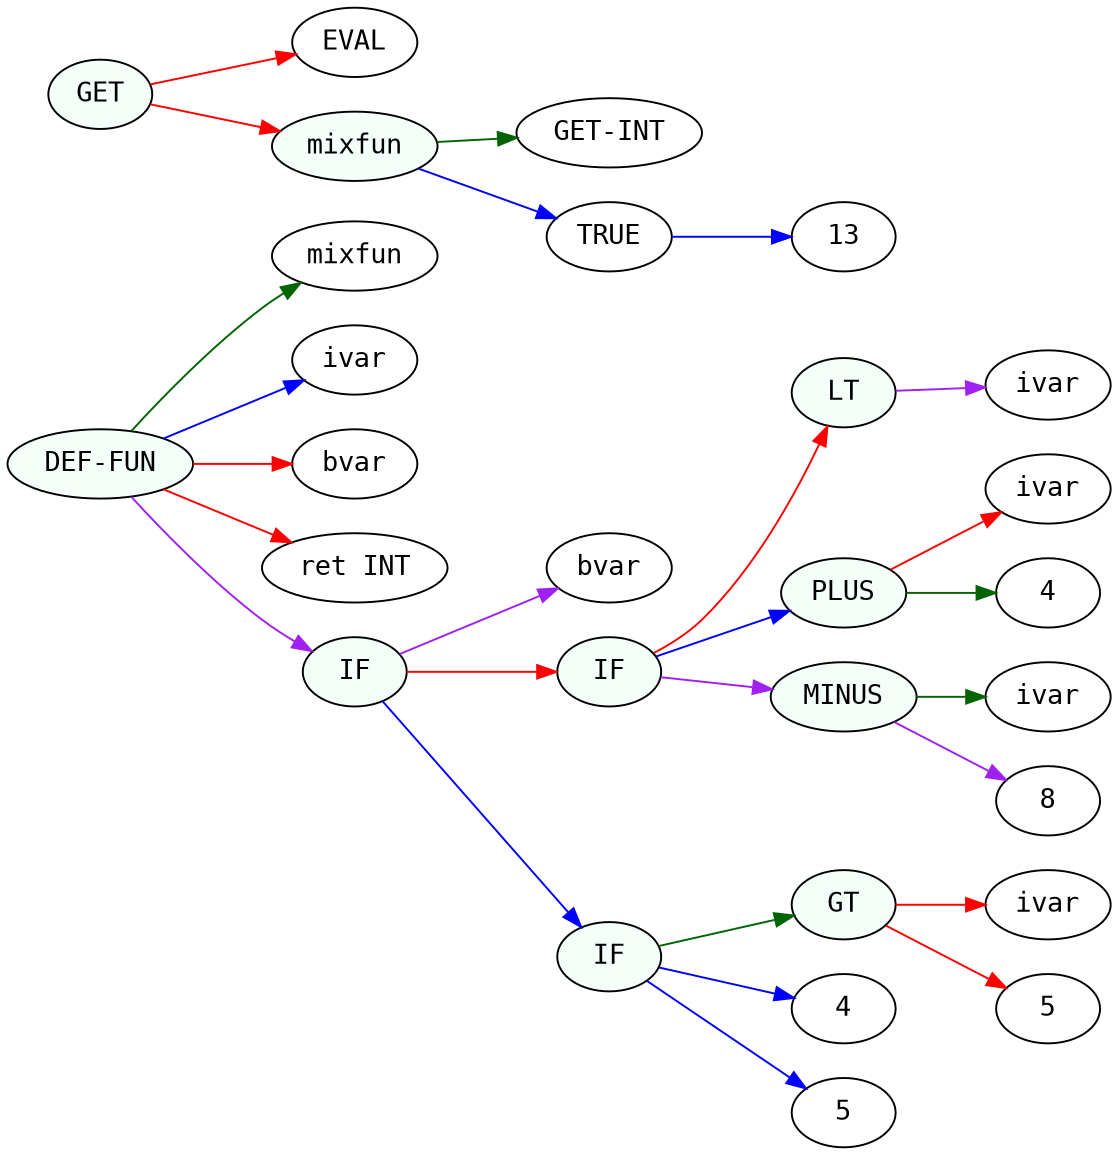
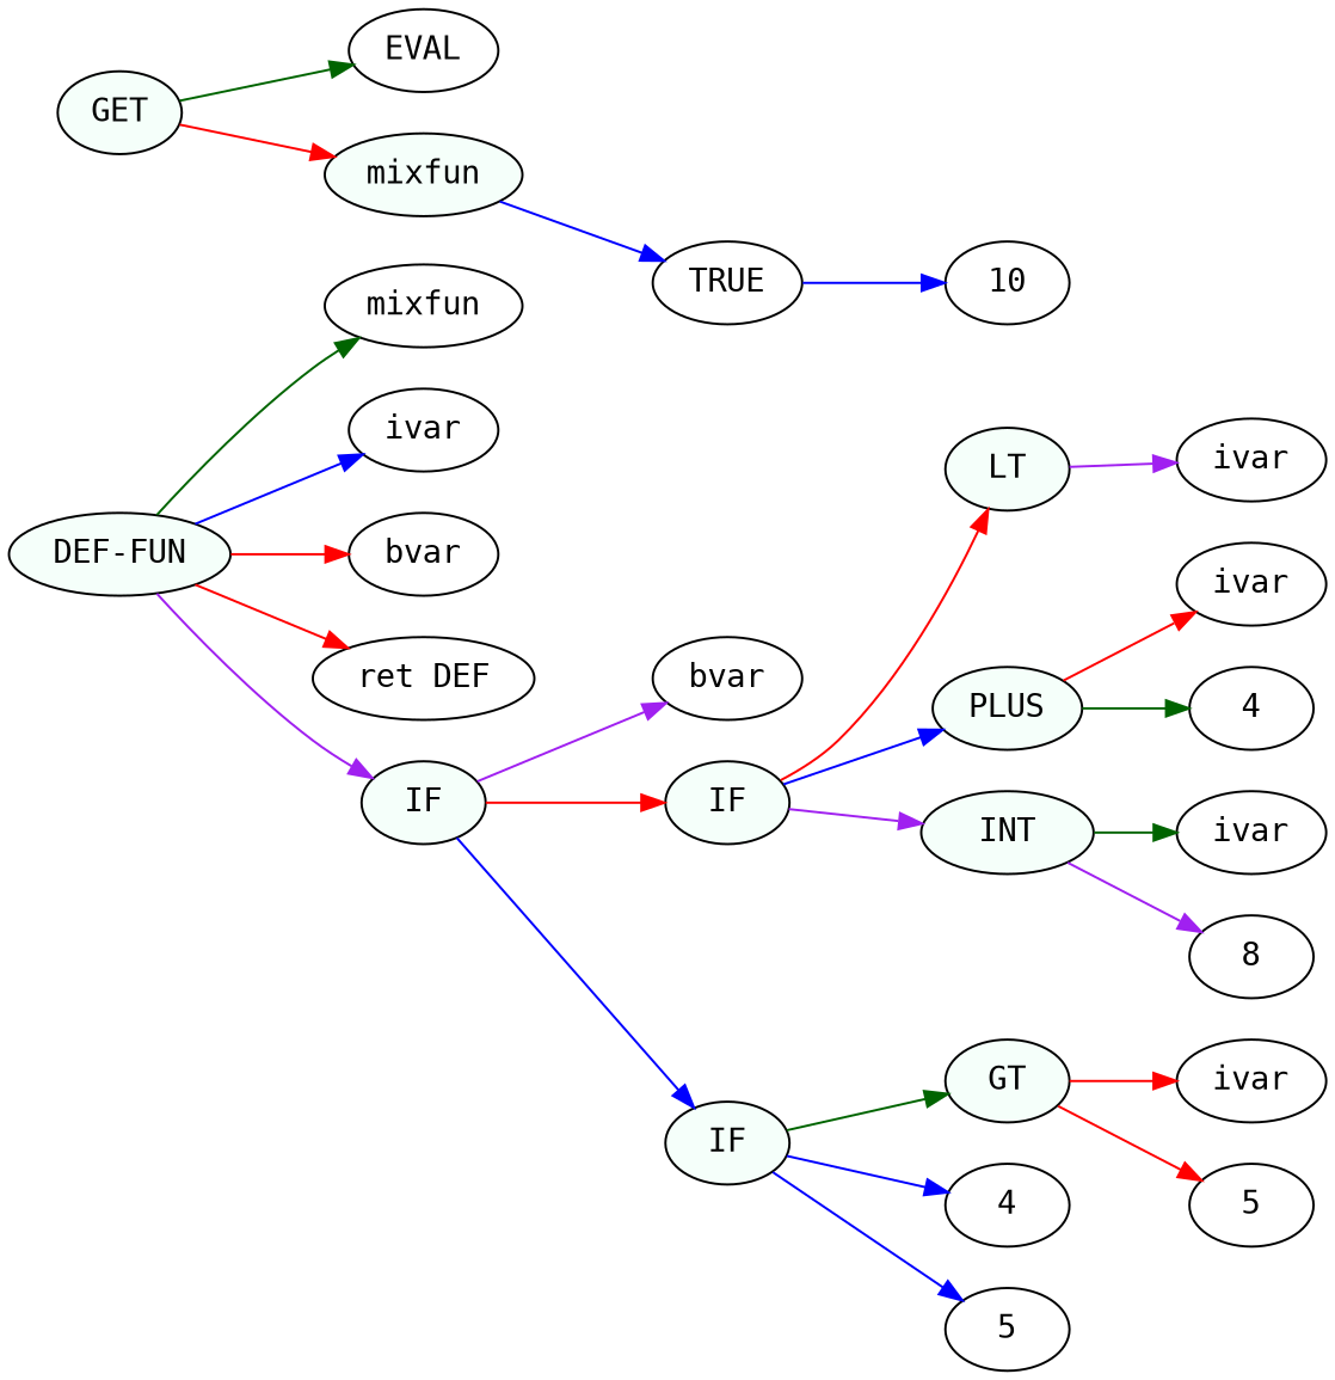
  digraph {
    rankdir=LR
    node [fontname=monospace]
    edge [color=red]
    n1 [label=mixfun]
    n2 [label=ivar]
    n3 [label=bvar]
-   n4 [label="ret INT"]
+   n4 [label="ret DEF"]
    n5 [label=bvar]
    n6 [label=ivar]
-   n7 [label=13]
+   n7 [label=10]
    n8 [fillcolor=mintcream label=LT style=filled]
    n9 [label=ivar]
    n10 [label=4]
    n11 [fillcolor=mintcream label=PLUS style=filled]
    n12 [label=ivar]
    n13 [label=8]
-   n14 [fillcolor=mintcream label=MINUS style=filled]
+   n14 [fillcolor=mintcream label=INT style=filled]
    n15 [fillcolor=mintcream label=IF style=filled]
    n16 [label=ivar]
    n17 [label=5]
    n18 [fillcolor=mintcream label=GT style=filled]
    n19 [label=4]
    n20 [label=5]
    n21 [fillcolor=mintcream label=IF style=filled]
    n22 [fillcolor=mintcream label=IF style=filled]
    n23 [label=EVAL]
-   n24 [label="GET-INT"]
    n25 [label=TRUE]
    n26 [fillcolor=mintcream label=mixfun style=filled]
    n27 [fillcolor=mintcream label=GET style=filled]
    n28 [fillcolor=mintcream label="DEF-FUN" style=filled]
    n8 -> n6 [color=purple]
    n11 -> n9
    n11 -> n10 [color=darkgreen]
    n14 -> n12 [color=darkgreen]
    n14 -> n13 [color=purple]
    n15 -> n8
    n15 -> n11 [color=blue]
    n15 -> n14 [color=purple]
    n18 -> n16
    n18 -> n17
    n21 -> n18 [color=darkgreen]
    n21 -> n19 [color=blue]
    n21 -> n20 [color=blue]
    n22 -> n5 [color=purple]
    n22 -> n15
    n22 -> n21 [color=blue]
    n25 -> n7 [color=blue]
-   n26 -> n24 [color=darkgreen]
    n26 -> n25 [color=blue]
-   n27 -> n23
+   n27 -> n23 [color=darkgreen]
    n27 -> n26
    n28 -> n1 [color=darkgreen]
    n28 -> n2 [color=blue]
    n28 -> n3
    n28 -> n4
    n28 -> n22 [color=purple]
  }
